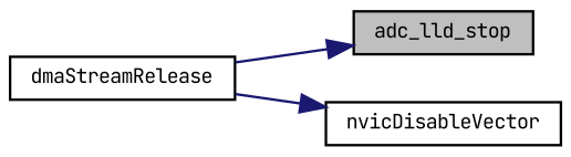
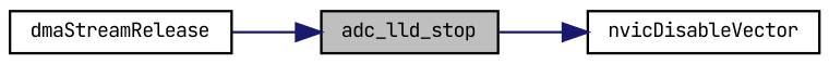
  digraph {
    fontname="JetBrains Mono"
    rankdir=LR
    node [color=black fontname="JetBrains Mono" fontsize=8 shape=record]
    edge [color=midnightblue fontname="JetBrains Mono" fontsize=8 labelfontname=Helvetica labelfontsize=8 style=solid]
    n1 [fillcolor=grey75 fontcolor=black height=0.2 label=adc_lld_stop style=filled width=0.4]
    n2 [height=0.2 label=dmaStreamRelease width=0.4]
    n3 [height=0.2 label=nvicDisableVector width=0.4]
    n2 -> n1
-   n2 -> n3
+   n1 -> n3
  }
